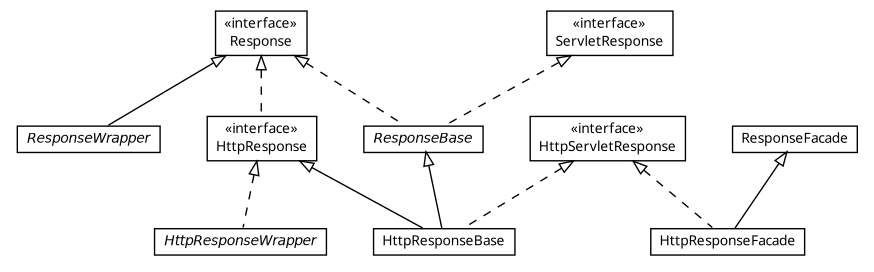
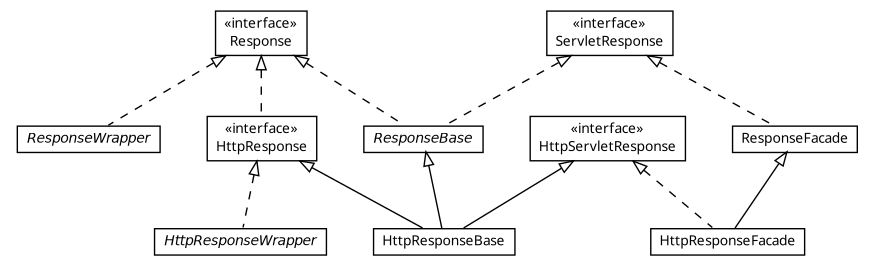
  digraph {
    fontname="Noto Sans"
    nodesep=0.25
    ranksep=0.5
    node [fontcolor=black fontname="Noto Sans" fontsize=10.0 shape=plaintext]
    edge [arrowtail=empty dir=back fontname="Noto Sans" fontsize=10 headport=p labelfontname=Helvetica labelfontsize=10 style=dashed tailport=p]
    n1 [label=<<table title="HttpResponseBase" border="0" cellborder="1" cellspacing="0" cellpadding="2" port="p"><tr><td><table border="0" cellspacing="0" cellpadding="1"><tr><td align="center" balign="center"> HttpResponseBase </td></tr></table></td></tr></table>>]
    n2 [label=<<table title="HttpResponseWrapper" border="0" cellborder="1" cellspacing="0" cellpadding="2" port="p"><tr><td><table border="0" cellspacing="0" cellpadding="1"><tr><td align="center" balign="center"><font face="Helvetica-Oblique"> HttpResponseWrapper </font></td></tr></table></td></tr></table>>]
    n3 [label=<<table title="HttpResponseFacade" border="0" cellborder="1" cellspacing="0" cellpadding="2" port="p"><tr><td><table border="0" cellspacing="0" cellpadding="1"><tr><td align="center" balign="center"> HttpResponseFacade </td></tr></table></td></tr></table>>]
    n4 [label=<<table title="ResponseWrapper" border="0" cellborder="1" cellspacing="0" cellpadding="2" port="p"><tr><td><table border="0" cellspacing="0" cellpadding="1"><tr><td align="center" balign="center"><font face="Helvetica-Oblique"> ResponseWrapper </font></td></tr></table></td></tr></table>>]
    n5 [label=<<table title="HttpResponse" border="0" cellborder="1" cellspacing="0" cellpadding="2" port="p"><tr><td><table border="0" cellspacing="0" cellpadding="1"><tr><td align="center" balign="center"> &#171;interface&#187; </td></tr><tr><td align="center" balign="center"> HttpResponse </td></tr></table></td></tr></table>>]
    n6 [label=<<table title="ResponseBase" border="0" cellborder="1" cellspacing="0" cellpadding="2" port="p"><tr><td><table border="0" cellspacing="0" cellpadding="1"><tr><td align="center" balign="center"><font face="Helvetica-Oblique"> ResponseBase </font></td></tr></table></td></tr></table>>]
    n7 [label=<<table title="HttpServletResponse" border="0" cellborder="1" cellspacing="0" cellpadding="2" port="p"><tr><td><table border="0" cellspacing="0" cellpadding="1"><tr><td align="center" balign="center"> &#171;interface&#187; </td></tr><tr><td align="center" balign="center"> HttpServletResponse </td></tr></table></td></tr></table>>]
    n8 [label=<<table title="ResponseFacade" border="0" cellborder="1" cellspacing="0" cellpadding="2" port="p"><tr><td><table border="0" cellspacing="0" cellpadding="1"><tr><td align="center" balign="center"> ResponseFacade </td></tr></table></td></tr></table>>]
    n9 [label=<<table title="ServletResponse" border="0" cellborder="1" cellspacing="0" cellpadding="2" port="p"><tr><td><table border="0" cellspacing="0" cellpadding="1"><tr><td align="center" balign="center"> &#171;interface&#187; </td></tr><tr><td align="center" balign="center"> ServletResponse </td></tr></table></td></tr></table>>]
    n10 [label=<<table title="Response" border="0" cellborder="1" cellspacing="0" cellpadding="2" port="p"><tr><td><table border="0" cellspacing="0" cellpadding="1"><tr><td align="center" balign="center"> &#171;interface&#187; </td></tr><tr><td align="center" balign="center"> Response </td></tr></table></td></tr></table>>]
    n5 -> n1 [style=solid]
    n5 -> n2
    n6 -> n1 [style=""]
-   n7 -> n1
+   n7 -> n1 [style=solid]
    n7 -> n3
    n8 -> n3 [style=""]
    n9 -> n6
-   n10 -> n4 [style=solid]
+   n9 -> n8
+   n10 -> n4
    n10 -> n5
    n10 -> n6
  }
